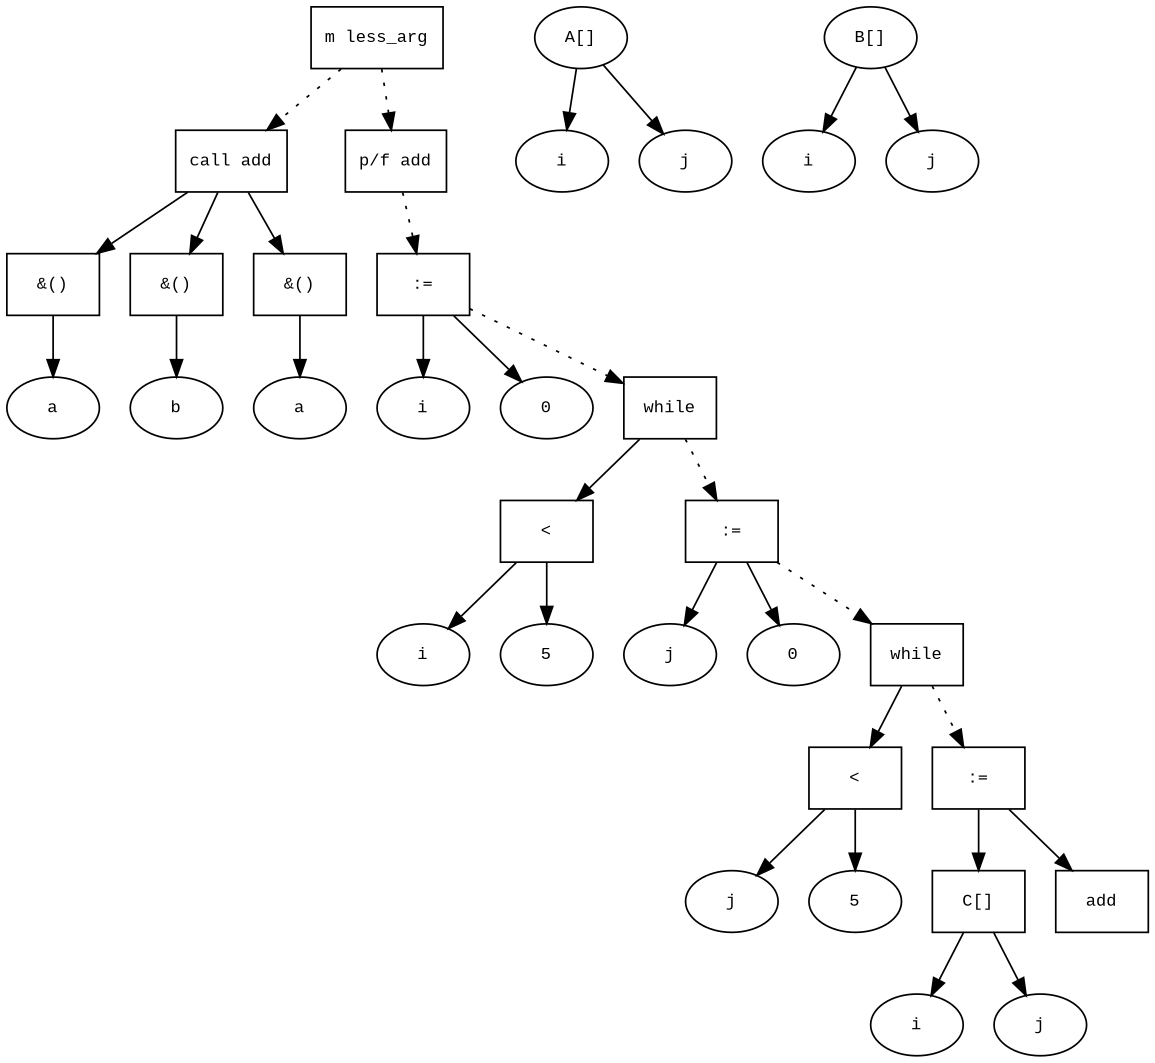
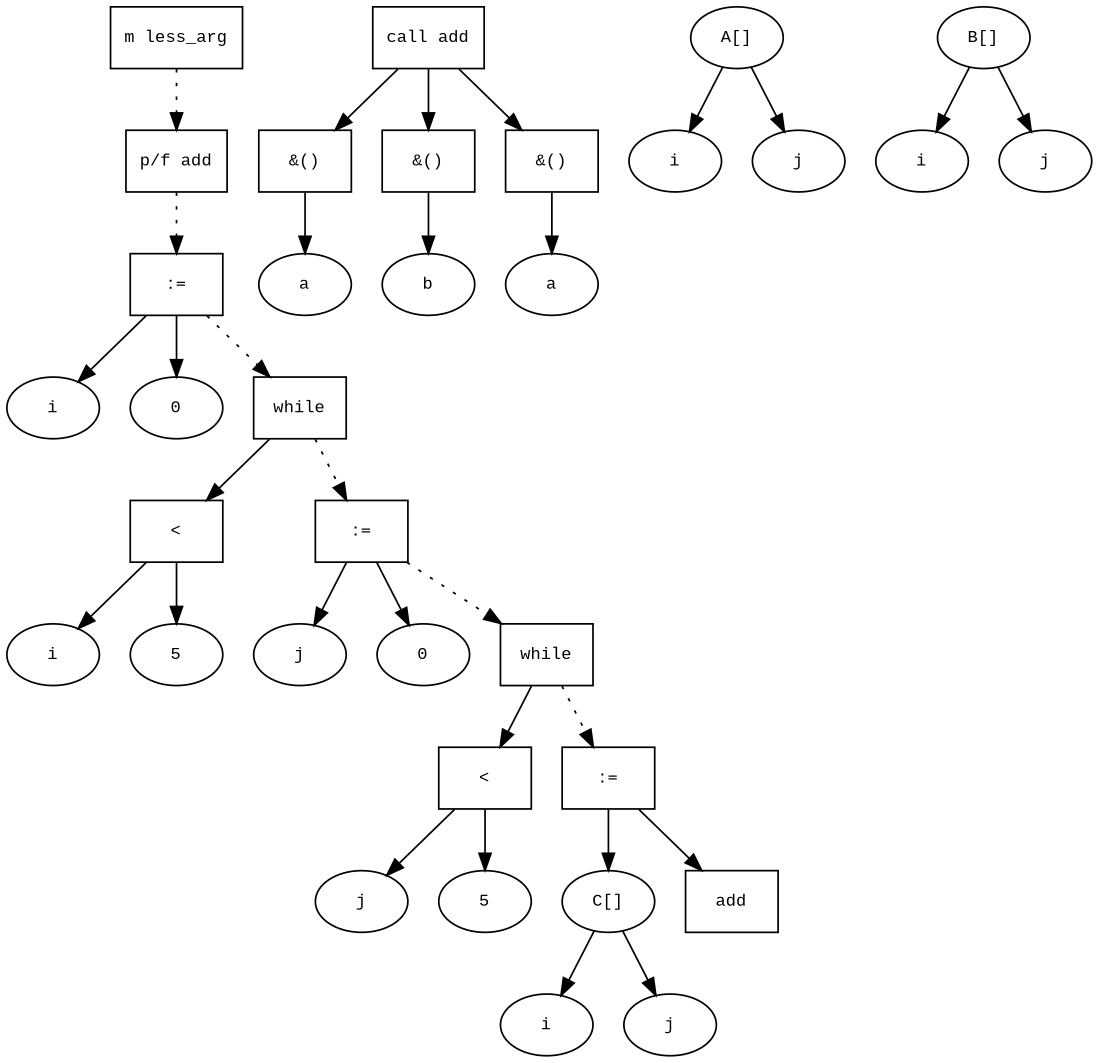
  digraph {
    fontname="Times New Roman"
    fontsize=10
    node [fontname="Courier New" fontsize=10 shape=ellipse]
    edge [fontname="Times New Roman" fontsize=10]
    n1 [label="m less_arg" shape=box]
    n2 [label="call add" shape=box]
    n3 [label="p/f add" shape=box]
    n4 [label="&()" shape=box]
    n5 [label="&()" shape=box]
    n6 [label="&()" shape=box]
    n7 [label=":=" shape=box]
    n8 [label=a]
    n9 [label=b]
    n10 [label=a]
    n11 [label=i]
    n12 [label=0]
    n13 [label=while shape=box]
    n14 [label="<" shape=box]
    n15 [label=":=" shape=box]
    n16 [label=i]
    n17 [label=5]
    n18 [label=j]
    n19 [label=0]
    n20 [label=while shape=box]
    n21 [label="<" shape=box]
    n22 [label=":=" shape=box]
    n23 [label=j]
    n24 [label=5]
-   n25 [label="C[]" shape=box]
+   n25 [label="C[]"]
    n26 [label=add shape=box]
    n27 [label=i]
    n28 [label=j]
    n29 [label="A[]"]
    n30 [label=i]
    n31 [label=j]
    n32 [label="B[]"]
    n33 [label=i]
    n34 [label=j]
-   n1 -> n2 [style=dotted]
    n1 -> n3 [style=dotted]
    n2 -> n4
    n2 -> n5
    n2 -> n6
    n3 -> n7 [style=dotted]
    n4 -> n8
    n5 -> n9
    n6 -> n10
    n7 -> n11
    n7 -> n12
    n7 -> n13 [style=dotted]
    n13 -> n14
    n13 -> n15 [style=dotted]
    n14 -> n16
    n14 -> n17
    n15 -> n18
    n15 -> n19
    n15 -> n20 [style=dotted]
    n20 -> n21
    n20 -> n22 [style=dotted]
    n21 -> n23
    n21 -> n24
    n22 -> n25
    n22 -> n26
    n25 -> n27
    n25 -> n28
    n29 -> n30
    n29 -> n31
    n32 -> n33
    n32 -> n34
  }
